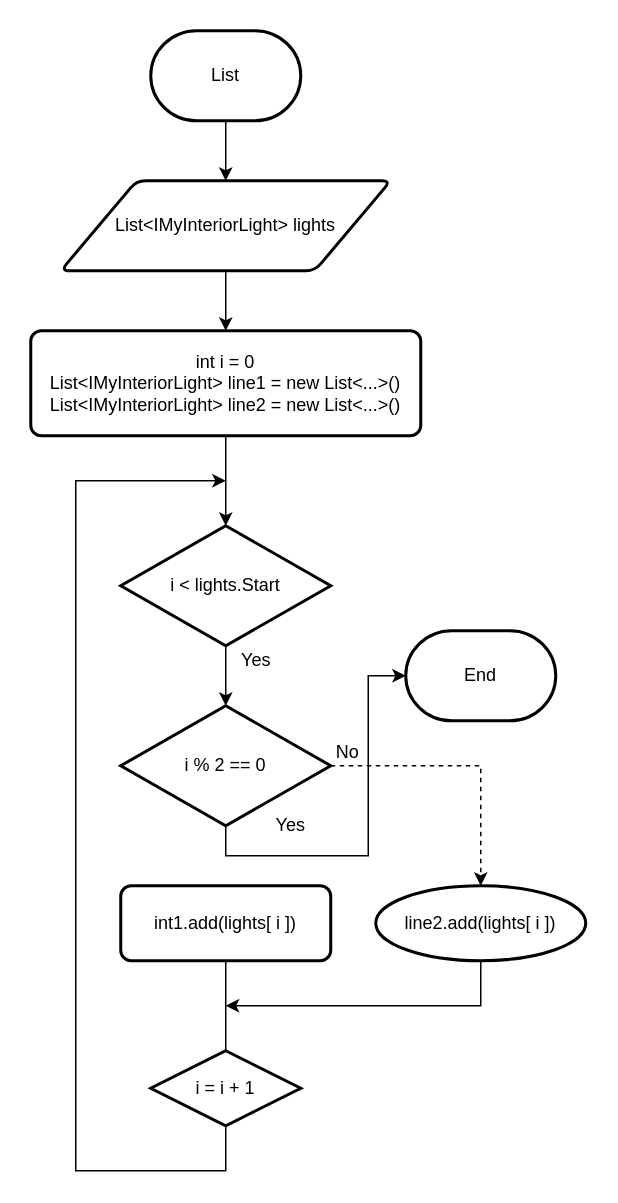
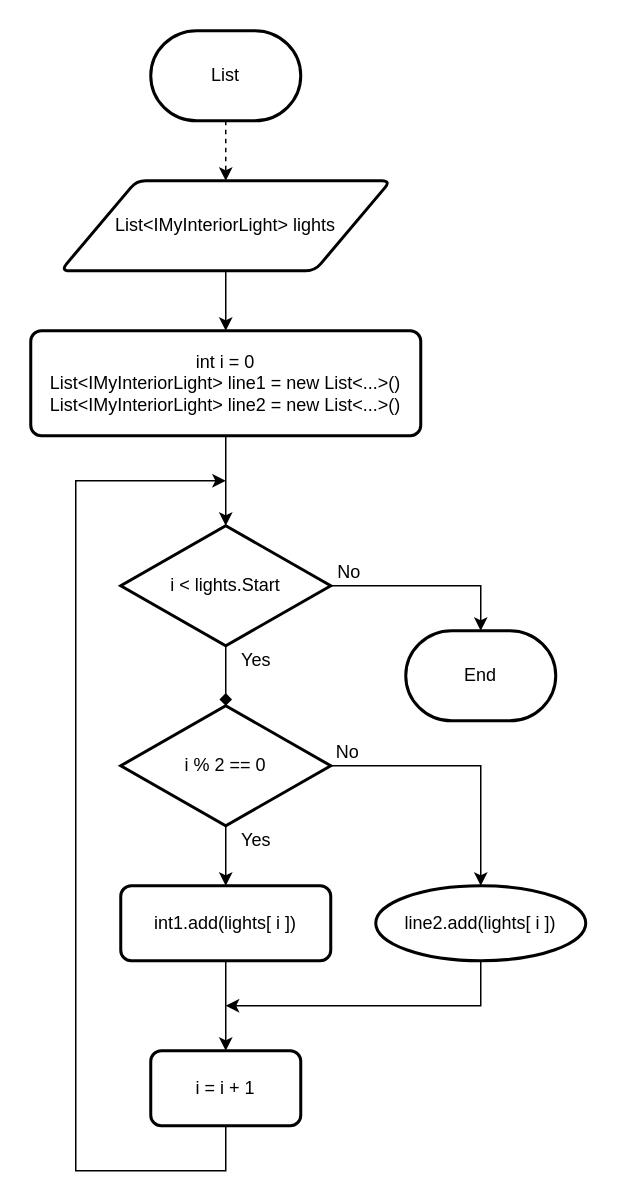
  <mxCell id="0" />
  <mxCell id="1" parent="0" />
- <mxCell id="2" style="edgeStyle=orthogonalEdgeStyle;rounded=0;orthogonalLoop=1;jettySize=auto;html=1;entryX=0.5;entryY=0;entryDx=0;entryDy=0;fontSize=12;" parent="1" source="3" target="5" edge="1"><mxGeometry relative="1" as="geometry" /></mxCell>
+ <mxCell id="2" style="edgeStyle=orthogonalEdgeStyle;rounded=0;orthogonalLoop=1;jettySize=auto;html=1;entryX=0.5;entryY=0;entryDx=0;entryDy=0;fontSize=12;dashed=1;" parent="1" source="3" target="5" edge="1"><mxGeometry relative="1" as="geometry" /></mxCell>
  <mxCell id="3" value="List" style="strokeWidth=2;html=1;shape=mxgraph.flowchart.terminator;whiteSpace=wrap;fontSize=12;fillColor=none;" parent="1" vertex="1"><mxGeometry x="100" y="20" width="100" height="60" as="geometry" /></mxCell>
  <mxCell id="4" style="edgeStyle=orthogonalEdgeStyle;rounded=0;orthogonalLoop=1;jettySize=auto;html=1;entryX=0.5;entryY=0;entryDx=0;entryDy=0;fontSize=12;" parent="1" source="5" target="7" edge="1"><mxGeometry relative="1" as="geometry" /></mxCell>
  <mxCell id="5" value="List&amp;lt;IMyInteriorLight&amp;gt; lights" style="shape=parallelogram;html=1;strokeWidth=2;perimeter=parallelogramPerimeter;whiteSpace=wrap;rounded=1;arcSize=12;size=0.23;fontSize=12;fillColor=none;" parent="1" vertex="1"><mxGeometry x="40" y="120" width="220" height="60" as="geometry" /></mxCell>
  <mxCell id="6" style="edgeStyle=orthogonalEdgeStyle;rounded=0;orthogonalLoop=1;jettySize=auto;html=1;entryX=0.5;entryY=0;entryDx=0;entryDy=0;entryPerimeter=0;fontSize=12;" parent="1" source="7" target="11" edge="1"><mxGeometry relative="1" as="geometry" /></mxCell>
  <mxCell id="7" value="int i = 0&lt;br&gt;List&amp;lt;IMyInteriorLight&amp;gt; line1 = new List&amp;lt;...&amp;gt;()&lt;br&gt;List&amp;lt;IMyInteriorLight&amp;gt; line2 = new List&amp;lt;...&amp;gt;()&lt;span style=&quot;white-space: normal&quot;&gt;&lt;br&gt;&lt;/span&gt;" style="rounded=1;whiteSpace=wrap;html=1;absoluteArcSize=1;arcSize=14;strokeWidth=2;fillColor=none;" parent="1" vertex="1"><mxGeometry x="20" y="220" width="260" height="70" as="geometry" /></mxCell>
- <mxCell id="8" value="Yes" style="edgeStyle=orthogonalEdgeStyle;rounded=0;orthogonalLoop=1;jettySize=auto;html=1;entryX=0.5;entryY=0;entryDx=0;entryDy=0;entryPerimeter=0;fontSize=12;" parent="1" source="11" target="15" edge="1"><mxGeometry x="0.006" y="23" relative="1" as="geometry"><mxPoint x="-3" y="-10" as="offset" /></mxGeometry></mxCell>
+ <mxCell id="8" value="Yes" style="edgeStyle=orthogonalEdgeStyle;rounded=0;orthogonalLoop=1;jettySize=auto;html=1;entryX=0.5;entryY=0;entryDx=0;entryDy=0;entryPerimeter=0;fontSize=12;endArrow=diamond;" parent="1" source="11" target="15" edge="1"><mxGeometry x="0.006" y="23" relative="1" as="geometry"><mxPoint x="-3" y="-10" as="offset" /></mxGeometry></mxCell>
+ <mxCell id="9" style="edgeStyle=orthogonalEdgeStyle;rounded=0;orthogonalLoop=1;jettySize=auto;html=1;entryX=0.5;entryY=0;entryDx=0;entryDy=0;entryPerimeter=0;fontSize=12;" parent="1" source="11" target="20" edge="1"><mxGeometry relative="1" as="geometry" /></mxCell>
+ <mxCell id="10" value="No" style="text;html=1;resizable=0;points=[];align=center;verticalAlign=middle;labelBackgroundColor=none;fontSize=12;" parent="9" vertex="1" connectable="0"><mxGeometry x="-0.73" y="-2" relative="1" as="geometry"><mxPoint x="-7" y="-12" as="offset" /></mxGeometry></mxCell>
  <mxCell id="11" value="i &amp;lt; lights.Start" style="strokeWidth=2;html=1;shape=mxgraph.flowchart.decision;whiteSpace=wrap;fillColor=none;" parent="1" vertex="1"><mxGeometry x="80" y="350" width="140" height="80" as="geometry" /></mxCell>
- <mxCell id="12" value="Yes" style="edgeStyle=orthogonalEdgeStyle;rounded=0;orthogonalLoop=1;jettySize=auto;html=1;exitX=0.5;exitY=1;exitDx=0;exitDy=0;exitPerimeter=0;fontSize=12;" parent="1" source="15" target="20" edge="1"><mxGeometry x="-0.512" y="20" relative="1" as="geometry"><mxPoint as="offset" /></mxGeometry></mxCell>
- <mxCell id="13" style="edgeStyle=orthogonalEdgeStyle;rounded=0;orthogonalLoop=1;jettySize=auto;html=1;entryX=0.5;entryY=0;entryDx=0;entryDy=0;fontSize=12;dashed=1;" parent="1" source="15" target="19" edge="1"><mxGeometry relative="1" as="geometry" /></mxCell>
+ <mxCell id="12" value="Yes" style="edgeStyle=orthogonalEdgeStyle;rounded=0;orthogonalLoop=1;jettySize=auto;html=1;exitX=0.5;exitY=1;exitDx=0;exitDy=0;exitPerimeter=0;entryX=0.5;entryY=0;entryDx=0;entryDy=0;fontSize=12;" parent="1" source="15" target="17" edge="1"><mxGeometry x="-0.512" y="20" relative="1" as="geometry"><mxPoint as="offset" /></mxGeometry></mxCell>
+ <mxCell id="13" style="edgeStyle=orthogonalEdgeStyle;rounded=0;orthogonalLoop=1;jettySize=auto;html=1;entryX=0.5;entryY=0;entryDx=0;entryDy=0;fontSize=12;" parent="1" source="15" target="19" edge="1"><mxGeometry relative="1" as="geometry" /></mxCell>
  <mxCell id="14" value="No" style="text;html=1;resizable=0;points=[];align=center;verticalAlign=middle;labelBackgroundColor=none;fontSize=12;" parent="13" vertex="1" connectable="0"><mxGeometry x="-0.798" y="1" relative="1" as="geometry"><mxPoint x="-8" y="-9" as="offset" /></mxGeometry></mxCell>
  <mxCell id="15" value="i % 2 == 0" style="strokeWidth=2;html=1;shape=mxgraph.flowchart.decision;whiteSpace=wrap;fillColor=none;" parent="1" vertex="1"><mxGeometry x="80" y="470" width="140" height="80" as="geometry" /></mxCell>
- <mxCell id="16" style="edgeStyle=orthogonalEdgeStyle;rounded=0;orthogonalLoop=1;jettySize=auto;html=1;entryX=0.5;entryY=0;entryDx=0;entryDy=0;fontSize=12;endArrow=none;" parent="1" source="17" target="22" edge="1"><mxGeometry relative="1" as="geometry" /></mxCell>
+ <mxCell id="16" style="edgeStyle=orthogonalEdgeStyle;rounded=0;orthogonalLoop=1;jettySize=auto;html=1;entryX=0.5;entryY=0;entryDx=0;entryDy=0;fontSize=12;" parent="1" source="17" target="22" edge="1"><mxGeometry relative="1" as="geometry" /></mxCell>
  <mxCell id="17" value="&lt;span style=&quot;white-space: normal&quot;&gt;int1.add(lights[ i ])&lt;/span&gt;&lt;span style=&quot;white-space: normal&quot;&gt;&lt;br&gt;&lt;/span&gt;" style="rounded=1;whiteSpace=wrap;html=1;absoluteArcSize=1;arcSize=14;strokeWidth=2;fillColor=none;" parent="1" vertex="1"><mxGeometry x="80" y="590" width="140" height="50" as="geometry" /></mxCell>
  <mxCell id="18" style="edgeStyle=orthogonalEdgeStyle;rounded=0;orthogonalLoop=1;jettySize=auto;html=1;fontSize=12;" parent="1" source="19" edge="1"><mxGeometry relative="1" as="geometry"><mxPoint x="150" y="670" as="targetPoint" /><Array as="points"><mxPoint x="320" y="670" /><mxPoint x="150" y="670" /></Array></mxGeometry></mxCell>
  <mxCell id="19" value="&lt;span style=&quot;white-space: normal&quot;&gt;line2.add(lights[ i ])&lt;/span&gt;&lt;span style=&quot;white-space: normal&quot;&gt;&lt;br&gt;&lt;/span&gt;" style="ellipse;whiteSpace=wrap;html=1;absoluteArcSize=1;arcSize=14;strokeWidth=2;fillColor=none;" parent="1" vertex="1"><mxGeometry x="250" y="590" width="140" height="50" as="geometry" /></mxCell>
  <mxCell id="20" value="End" style="strokeWidth=2;html=1;shape=mxgraph.flowchart.terminator;whiteSpace=wrap;fontSize=12;fillColor=none;" parent="1" vertex="1"><mxGeometry x="270" y="420" width="100" height="60" as="geometry" /></mxCell>
  <mxCell id="21" style="edgeStyle=orthogonalEdgeStyle;rounded=0;orthogonalLoop=1;jettySize=auto;html=1;fontSize=12;exitX=0.5;exitY=1;exitDx=0;exitDy=0;" parent="1" source="22" edge="1"><mxGeometry relative="1" as="geometry"><mxPoint x="150" y="320" as="targetPoint" /><mxPoint x="210" y="790" as="sourcePoint" /><Array as="points"><mxPoint x="150" y="780" /><mxPoint x="50" y="780" /><mxPoint x="50" y="320" /></Array></mxGeometry></mxCell>
- <mxCell id="22" value="&lt;span style=&quot;white-space: normal&quot;&gt;i = i + 1&lt;/span&gt;&lt;span style=&quot;white-space: normal&quot;&gt;&lt;br&gt;&lt;/span&gt;" style="rhombus;whiteSpace=wrap;html=1;absoluteArcSize=1;arcSize=14;strokeWidth=2;fillColor=none;" parent="1" vertex="1"><mxGeometry x="100" y="700" width="100" height="50" as="geometry" /></mxCell>
+ <mxCell id="22" value="&lt;span style=&quot;white-space: normal&quot;&gt;i = i + 1&lt;/span&gt;&lt;span style=&quot;white-space: normal&quot;&gt;&lt;br&gt;&lt;/span&gt;" style="rounded=1;whiteSpace=wrap;html=1;absoluteArcSize=1;arcSize=14;strokeWidth=2;fillColor=none;" parent="1" vertex="1"><mxGeometry x="100" y="700" width="100" height="50" as="geometry" /></mxCell>
